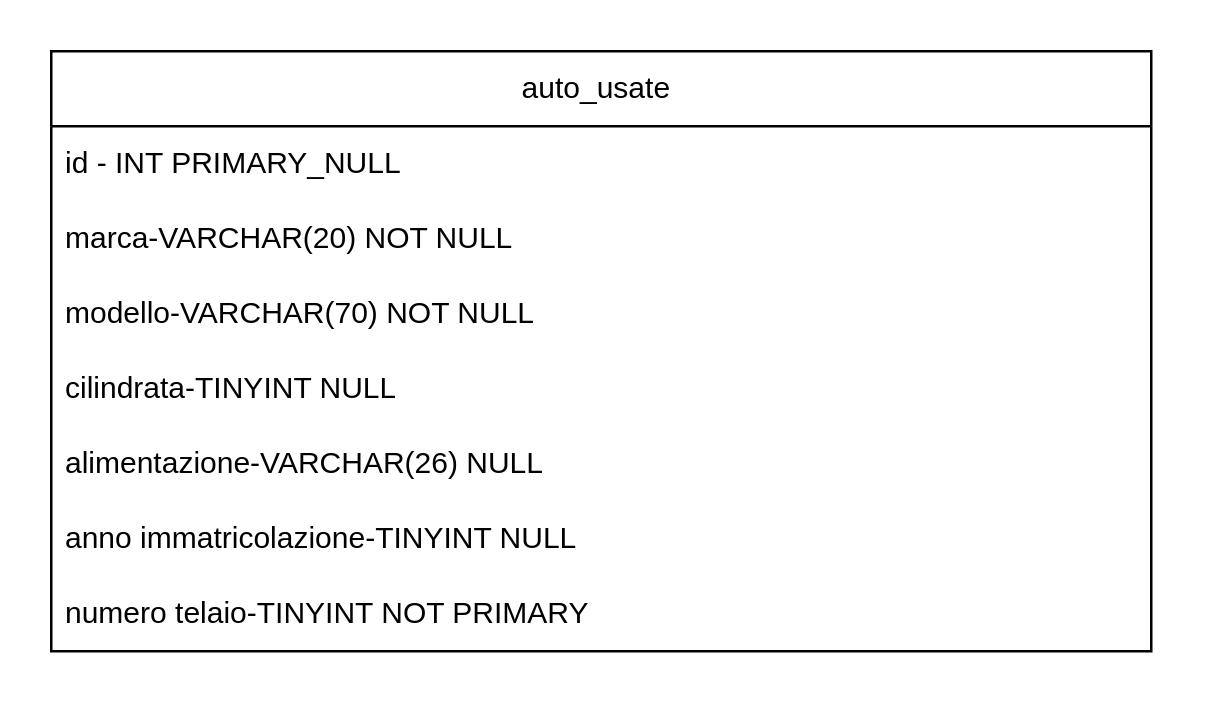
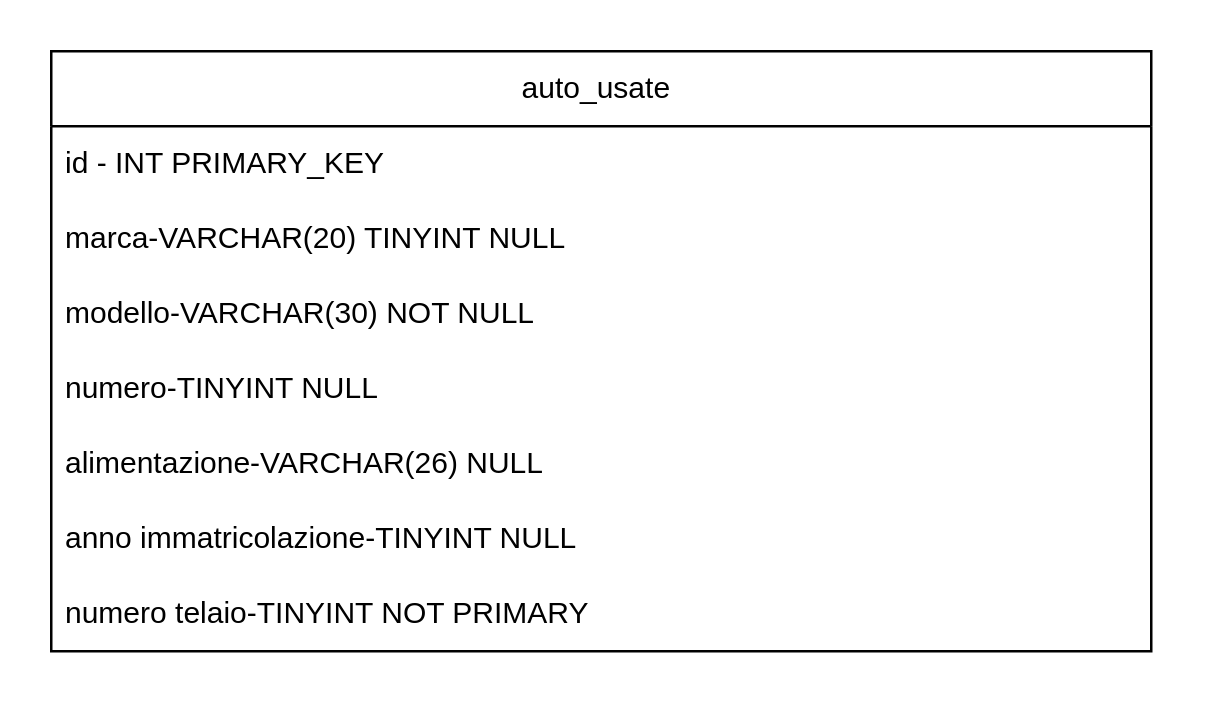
  <mxCell id="0" />
  <mxCell id="1" parent="0" />
  <mxCell id="2" value="auto_usate&amp;nbsp;" style="swimlane;fontStyle=0;childLayout=stackLayout;horizontal=1;startSize=30;horizontalStack=0;resizeParent=1;resizeParentMax=0;resizeLast=0;collapsible=1;marginBottom=0;whiteSpace=wrap;html=1;" vertex="1" parent="1"><mxGeometry x="20" y="20" width="440" height="240" as="geometry" /></mxCell>
- <mxCell id="3" value="id - INT PRIMARY_NULL" style="text;strokeColor=none;fillColor=none;align=left;verticalAlign=middle;spacingLeft=4;spacingRight=4;overflow=hidden;points=[[0,0.5],[1,0.5]];portConstraint=eastwest;rotatable=0;whiteSpace=wrap;html=1;" vertex="1" parent="2"><mxGeometry y="30" width="440" height="30" as="geometry" /></mxCell>
- <mxCell id="4" value="marca-VARCHAR(20) NOT NULL&amp;nbsp;" style="text;strokeColor=none;fillColor=none;align=left;verticalAlign=middle;spacingLeft=4;spacingRight=4;overflow=hidden;points=[[0,0.5],[1,0.5]];portConstraint=eastwest;rotatable=0;whiteSpace=wrap;html=1;" vertex="1" parent="2"><mxGeometry y="60" width="440" height="30" as="geometry" /></mxCell>
- <mxCell id="5" value="modello-VARCHAR(70) NOT NULL&amp;nbsp;" style="text;strokeColor=none;fillColor=none;align=left;verticalAlign=middle;spacingLeft=4;spacingRight=4;overflow=hidden;points=[[0,0.5],[1,0.5]];portConstraint=eastwest;rotatable=0;whiteSpace=wrap;html=1;" vertex="1" parent="2"><mxGeometry y="90" width="440" height="30" as="geometry" /></mxCell>
- <mxCell id="6" value="cilindrata-TINYINT NULL" style="text;strokeColor=none;fillColor=none;align=left;verticalAlign=middle;spacingLeft=4;spacingRight=4;overflow=hidden;points=[[0,0.5],[1,0.5]];portConstraint=eastwest;rotatable=0;whiteSpace=wrap;html=1;" vertex="1" parent="2"><mxGeometry y="120" width="440" height="30" as="geometry" /></mxCell>
+ <mxCell id="3" value="id - INT PRIMARY_KEY" style="text;strokeColor=none;fillColor=none;align=left;verticalAlign=middle;spacingLeft=4;spacingRight=4;overflow=hidden;points=[[0,0.5],[1,0.5]];portConstraint=eastwest;rotatable=0;whiteSpace=wrap;html=1;" vertex="1" parent="2"><mxGeometry y="30" width="440" height="30" as="geometry" /></mxCell>
+ <mxCell id="4" value="marca-VARCHAR(20) TINYINT NULL&amp;nbsp;" style="text;strokeColor=none;fillColor=none;align=left;verticalAlign=middle;spacingLeft=4;spacingRight=4;overflow=hidden;points=[[0,0.5],[1,0.5]];portConstraint=eastwest;rotatable=0;whiteSpace=wrap;html=1;" vertex="1" parent="2"><mxGeometry y="60" width="440" height="30" as="geometry" /></mxCell>
+ <mxCell id="5" value="modello-VARCHAR(30) NOT NULL&amp;nbsp;" style="text;strokeColor=none;fillColor=none;align=left;verticalAlign=middle;spacingLeft=4;spacingRight=4;overflow=hidden;points=[[0,0.5],[1,0.5]];portConstraint=eastwest;rotatable=0;whiteSpace=wrap;html=1;" vertex="1" parent="2"><mxGeometry y="90" width="440" height="30" as="geometry" /></mxCell>
+ <mxCell id="6" value="numero-TINYINT NULL" style="text;strokeColor=none;fillColor=none;align=left;verticalAlign=middle;spacingLeft=4;spacingRight=4;overflow=hidden;points=[[0,0.5],[1,0.5]];portConstraint=eastwest;rotatable=0;whiteSpace=wrap;html=1;" vertex="1" parent="2"><mxGeometry y="120" width="440" height="30" as="geometry" /></mxCell>
  <mxCell id="7" value="alimentazione-VARCHAR(26) NULL" style="text;strokeColor=none;fillColor=none;align=left;verticalAlign=middle;spacingLeft=4;spacingRight=4;overflow=hidden;points=[[0,0.5],[1,0.5]];portConstraint=eastwest;rotatable=0;whiteSpace=wrap;html=1;" vertex="1" parent="2"><mxGeometry y="150" width="440" height="30" as="geometry" /></mxCell>
  <mxCell id="8" value="anno immatricolazione-TINYINT NULL&amp;nbsp;" style="text;strokeColor=none;fillColor=none;align=left;verticalAlign=middle;spacingLeft=4;spacingRight=4;overflow=hidden;points=[[0,0.5],[1,0.5]];portConstraint=eastwest;rotatable=0;whiteSpace=wrap;html=1;" vertex="1" parent="2"><mxGeometry y="180" width="440" height="30" as="geometry" /></mxCell>
  <mxCell id="9" value="numero telaio-TINYINT NOT PRIMARY&amp;nbsp;" style="text;strokeColor=none;fillColor=none;align=left;verticalAlign=middle;spacingLeft=4;spacingRight=4;overflow=hidden;points=[[0,0.5],[1,0.5]];portConstraint=eastwest;rotatable=0;whiteSpace=wrap;html=1;" vertex="1" parent="2"><mxGeometry y="210" width="440" height="30" as="geometry" /></mxCell>
